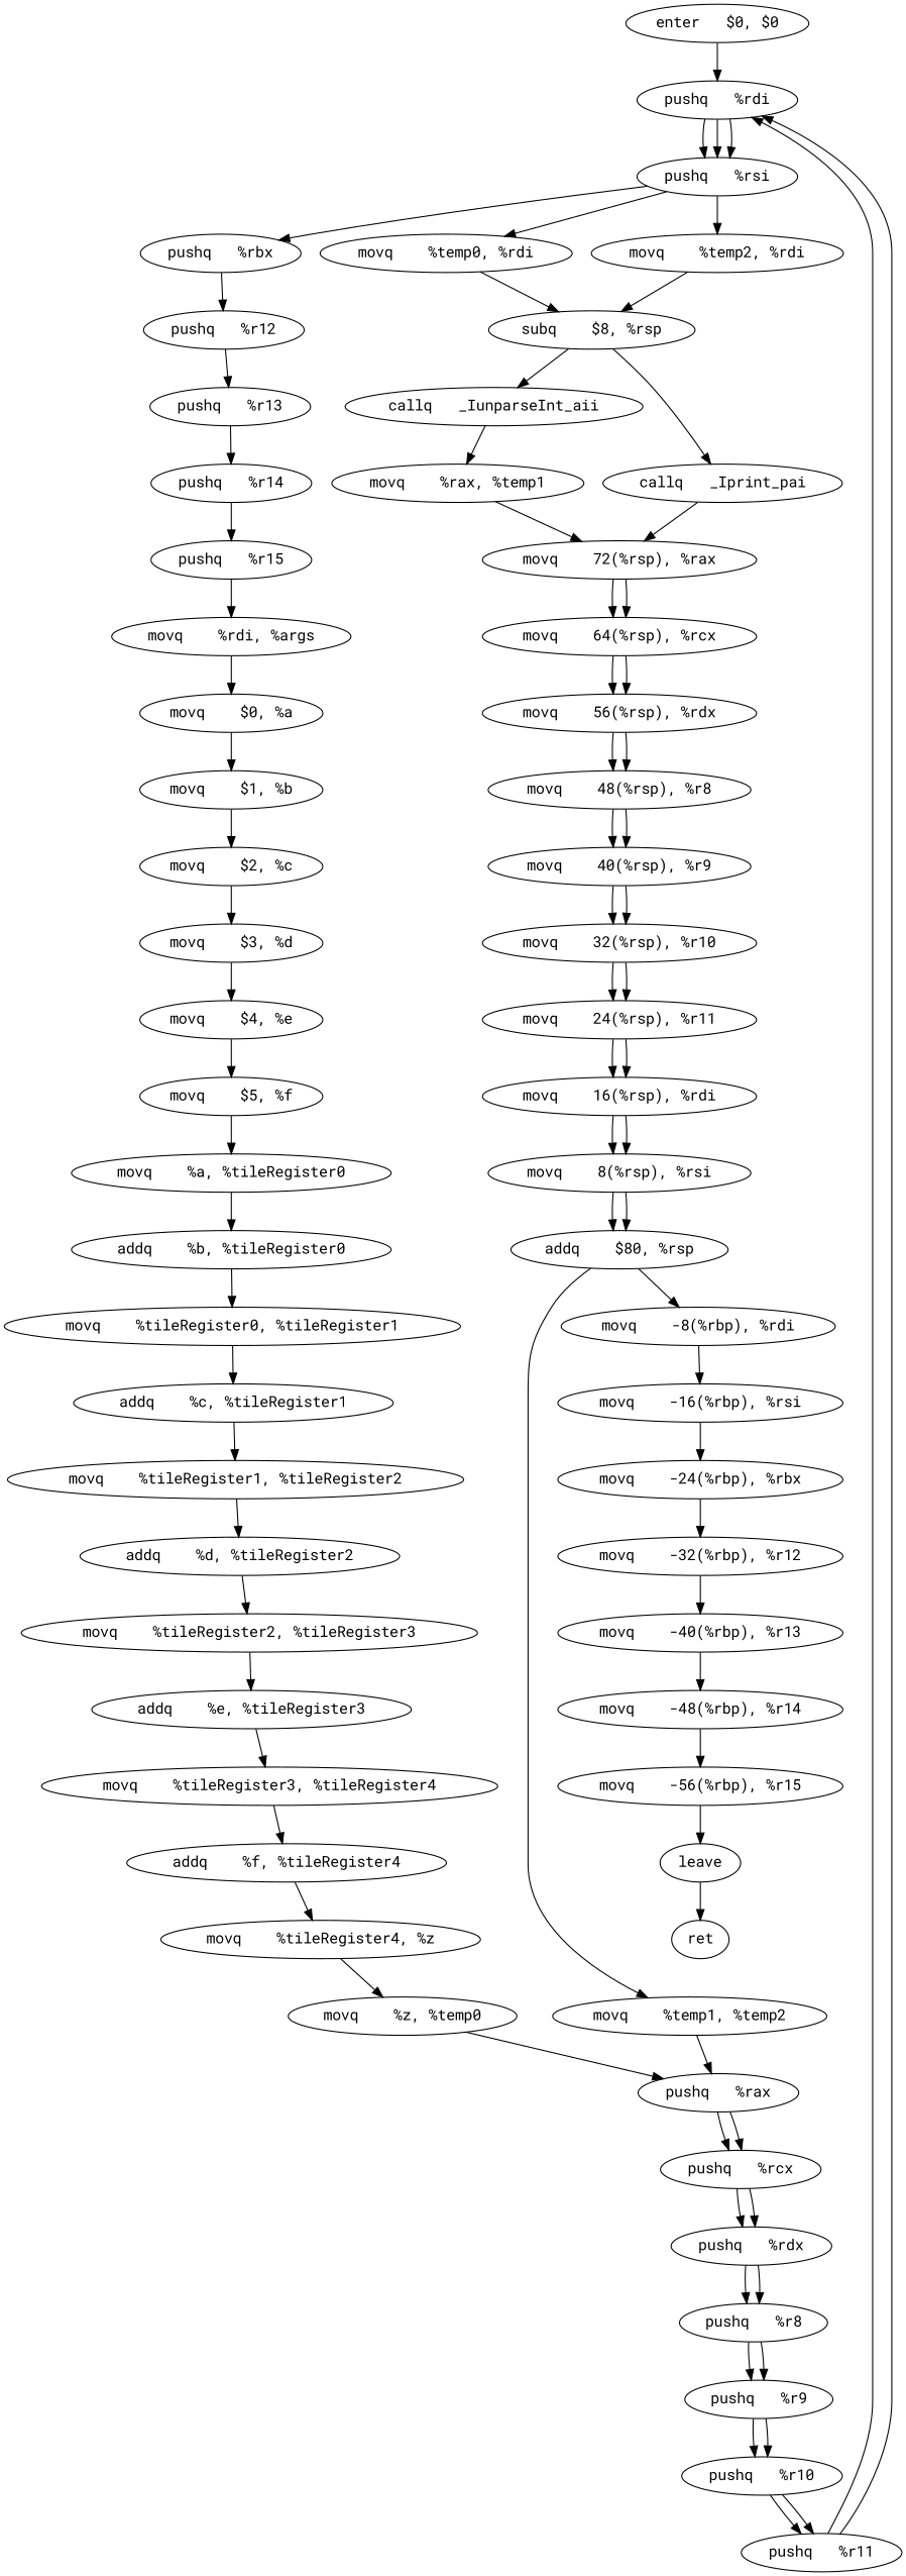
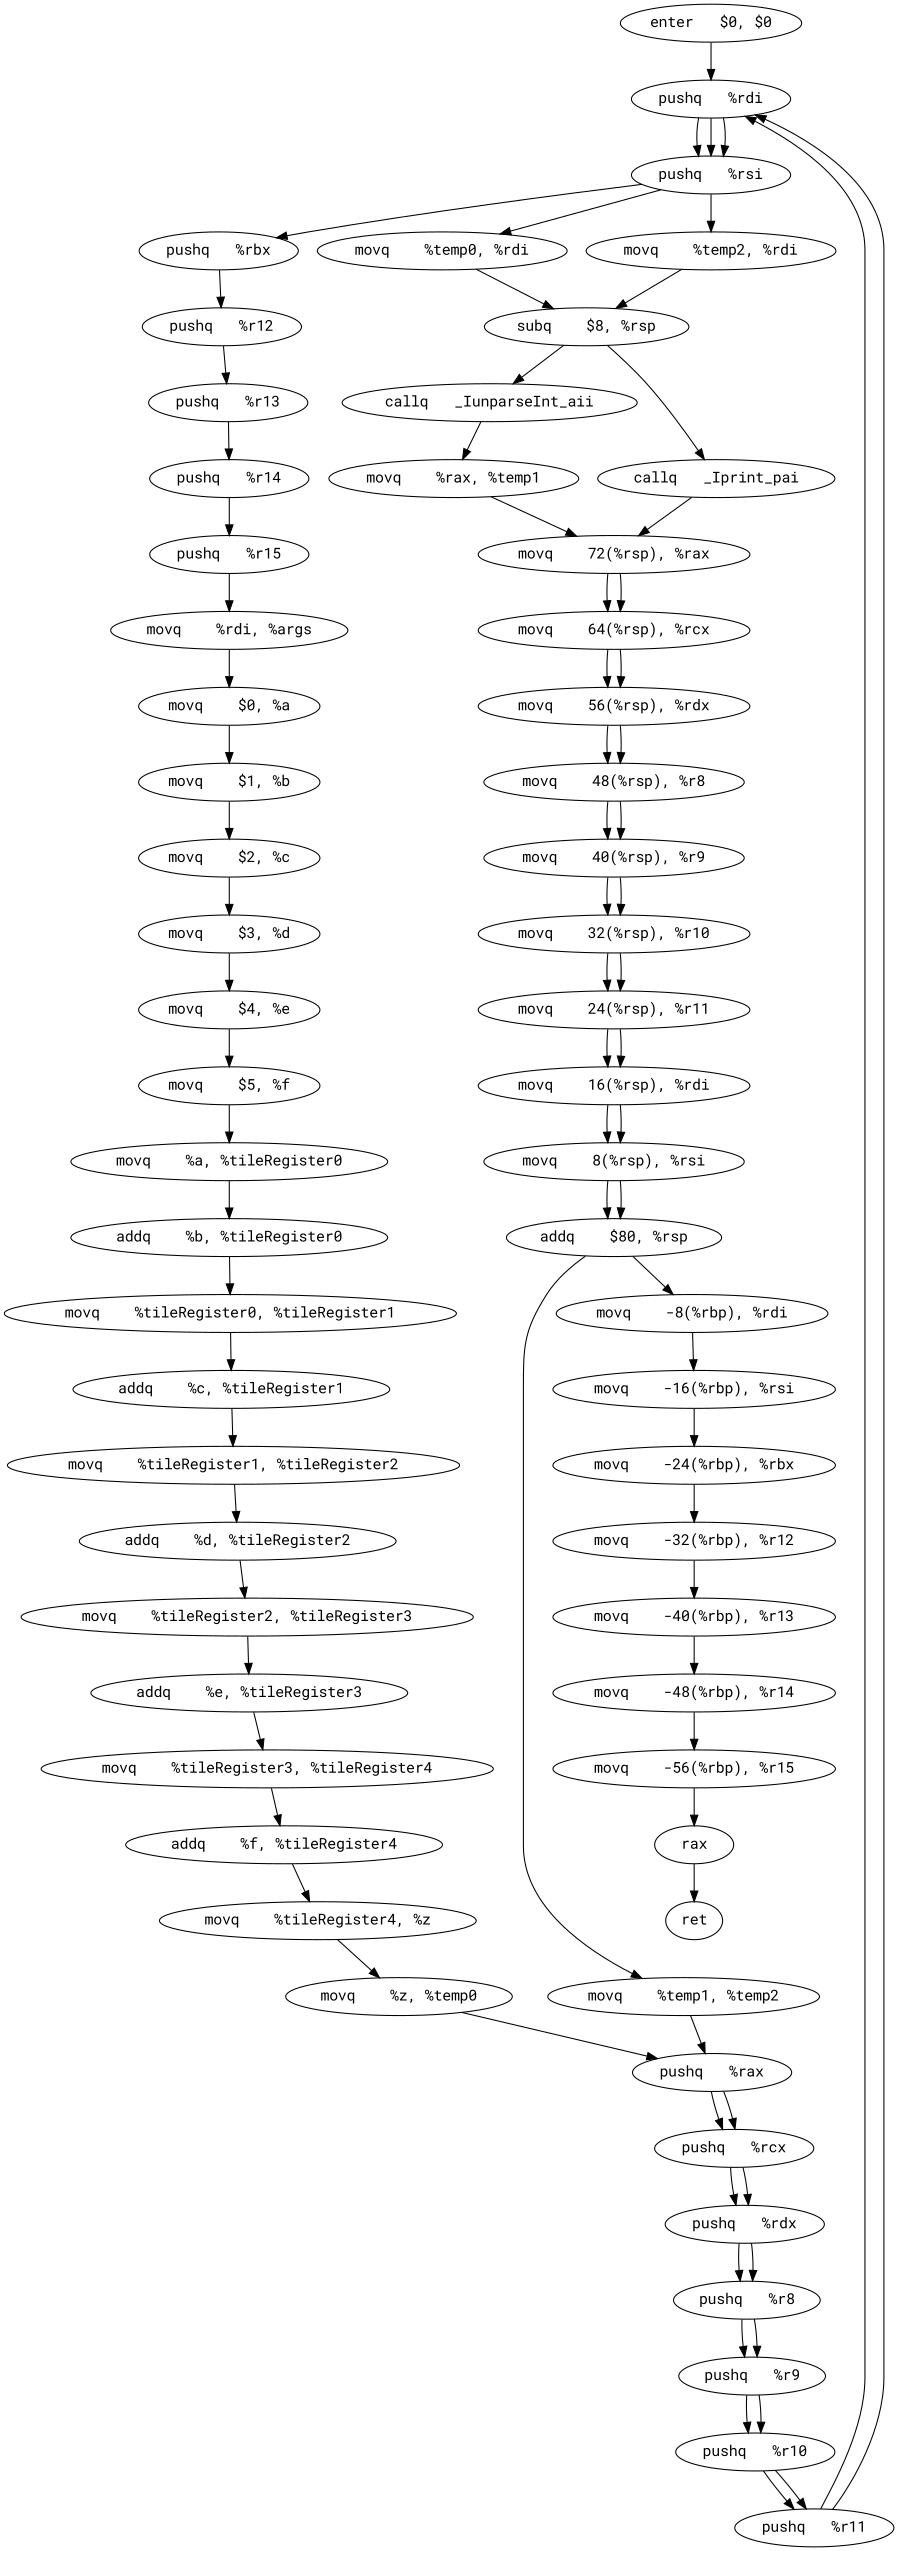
  digraph {
    fontname="Roboto Mono"
    node [fontname="Roboto Mono"]
    edge [fontname="Roboto Mono"]
    "enter	$0, $0"
    "pushq	%rdi"
    "pushq	%rsi"
    "pushq	%rbx"
    "movq	%temp0, %rdi"
    "movq	%temp2, %rdi"
    "pushq	%r12"
    "pushq	%r13"
    "pushq	%r14"
    "pushq	%r15"
    "movq	%rdi, %args"
    "movq	$0, %a"
    "movq	$1, %b"
    "movq	$2, %c"
    "movq	$3, %d"
    "movq	$4, %e"
    "movq	$5, %f"
    "movq	%a, %tileRegister0"
    "addq	%b, %tileRegister0"
    "movq	%tileRegister0, %tileRegister1"
    "addq	%c, %tileRegister1"
    "movq	%tileRegister1, %tileRegister2"
    "addq	%d, %tileRegister2"
    "movq	%tileRegister2, %tileRegister3"
    "addq	%e, %tileRegister3"
    "movq	%tileRegister3, %tileRegister4"
    "addq	%f, %tileRegister4"
    "movq	%tileRegister4, %z"
    "movq	%z, %temp0"
    "pushq	%rax"
    "pushq	%rcx"
    "pushq	%rdx"
    "pushq	%r8"
    "pushq	%r9"
    "pushq	%r10"
    "pushq	%r11"
    "subq	$8, %rsp"
    "callq	_IunparseInt_aii"
    "callq	_Iprint_pai"
    "movq	%rax, %temp1"
    "movq	72(%rsp), %rax"
    "movq	64(%rsp), %rcx"
    "movq	56(%rsp), %rdx"
    "movq	48(%rsp), %r8"
    "movq	40(%rsp), %r9"
    "movq	32(%rsp), %r10"
    "movq	24(%rsp), %r11"
    "movq	16(%rsp), %rdi"
    "movq	8(%rsp), %rsi"
    "addq	$80, %rsp"
    "movq	%temp1, %temp2"
    "movq	-8(%rbp), %rdi"
    "movq	-16(%rbp), %rsi"
    "movq	-24(%rbp), %rbx"
    "movq	-32(%rbp), %r12"
    "movq	-40(%rbp), %r13"
    "movq	-48(%rbp), %r14"
    "movq	-56(%rbp), %r15"
-   leave
+   leave [label=rax]
    ret
    subgraph sub_1 {
      rankdir=LR
    }
    "enter	$0, $0" -> "pushq	%rdi"
    "pushq	%rdi" -> "pushq	%rsi"
    "pushq	%rdi" -> "pushq	%rsi"
    "pushq	%rdi" -> "pushq	%rsi"
    "pushq	%rsi" -> "pushq	%rbx"
    "pushq	%rsi" -> "movq	%temp0, %rdi"
    "pushq	%rsi" -> "movq	%temp2, %rdi"
    "pushq	%rbx" -> "pushq	%r12"
    "movq	%temp0, %rdi" -> "subq	$8, %rsp"
    "movq	%temp2, %rdi" -> "subq	$8, %rsp"
    "pushq	%r12" -> "pushq	%r13"
    "pushq	%r13" -> "pushq	%r14"
    "pushq	%r14" -> "pushq	%r15"
    "pushq	%r15" -> "movq	%rdi, %args"
    "movq	%rdi, %args" -> "movq	$0, %a"
    "movq	$0, %a" -> "movq	$1, %b"
    "movq	$1, %b" -> "movq	$2, %c"
    "movq	$2, %c" -> "movq	$3, %d"
    "movq	$3, %d" -> "movq	$4, %e"
    "movq	$4, %e" -> "movq	$5, %f"
    "movq	$5, %f" -> "movq	%a, %tileRegister0"
    "movq	%a, %tileRegister0" -> "addq	%b, %tileRegister0"
    "addq	%b, %tileRegister0" -> "movq	%tileRegister0, %tileRegister1"
    "movq	%tileRegister0, %tileRegister1" -> "addq	%c, %tileRegister1"
    "addq	%c, %tileRegister1" -> "movq	%tileRegister1, %tileRegister2"
    "movq	%tileRegister1, %tileRegister2" -> "addq	%d, %tileRegister2"
    "addq	%d, %tileRegister2" -> "movq	%tileRegister2, %tileRegister3"
    "movq	%tileRegister2, %tileRegister3" -> "addq	%e, %tileRegister3"
    "addq	%e, %tileRegister3" -> "movq	%tileRegister3, %tileRegister4"
    "movq	%tileRegister3, %tileRegister4" -> "addq	%f, %tileRegister4"
    "addq	%f, %tileRegister4" -> "movq	%tileRegister4, %z"
    "movq	%tileRegister4, %z" -> "movq	%z, %temp0"
    "movq	%z, %temp0" -> "pushq	%rax"
    "pushq	%rax" -> "pushq	%rcx"
    "pushq	%rax" -> "pushq	%rcx"
    "pushq	%rcx" -> "pushq	%rdx"
    "pushq	%rcx" -> "pushq	%rdx"
    "pushq	%rdx" -> "pushq	%r8"
    "pushq	%rdx" -> "pushq	%r8"
    "pushq	%r8" -> "pushq	%r9"
    "pushq	%r8" -> "pushq	%r9"
    "pushq	%r9" -> "pushq	%r10"
    "pushq	%r9" -> "pushq	%r10"
    "pushq	%r10" -> "pushq	%r11"
    "pushq	%r10" -> "pushq	%r11"
    "pushq	%r11" -> "pushq	%rdi"
    "pushq	%r11" -> "pushq	%rdi"
    "subq	$8, %rsp" -> "callq	_IunparseInt_aii"
    "subq	$8, %rsp" -> "callq	_Iprint_pai"
    "callq	_IunparseInt_aii" -> "movq	%rax, %temp1"
    "callq	_Iprint_pai" -> "movq	72(%rsp), %rax"
    "movq	%rax, %temp1" -> "movq	72(%rsp), %rax"
    "movq	72(%rsp), %rax" -> "movq	64(%rsp), %rcx"
    "movq	72(%rsp), %rax" -> "movq	64(%rsp), %rcx"
    "movq	64(%rsp), %rcx" -> "movq	56(%rsp), %rdx"
    "movq	64(%rsp), %rcx" -> "movq	56(%rsp), %rdx"
    "movq	56(%rsp), %rdx" -> "movq	48(%rsp), %r8"
    "movq	56(%rsp), %rdx" -> "movq	48(%rsp), %r8"
    "movq	48(%rsp), %r8" -> "movq	40(%rsp), %r9"
    "movq	48(%rsp), %r8" -> "movq	40(%rsp), %r9"
    "movq	40(%rsp), %r9" -> "movq	32(%rsp), %r10"
    "movq	40(%rsp), %r9" -> "movq	32(%rsp), %r10"
    "movq	32(%rsp), %r10" -> "movq	24(%rsp), %r11"
    "movq	32(%rsp), %r10" -> "movq	24(%rsp), %r11"
    "movq	24(%rsp), %r11" -> "movq	16(%rsp), %rdi"
    "movq	24(%rsp), %r11" -> "movq	16(%rsp), %rdi"
    "movq	16(%rsp), %rdi" -> "movq	8(%rsp), %rsi"
    "movq	16(%rsp), %rdi" -> "movq	8(%rsp), %rsi"
    "movq	8(%rsp), %rsi" -> "addq	$80, %rsp"
    "movq	8(%rsp), %rsi" -> "addq	$80, %rsp"
    "addq	$80, %rsp" -> "movq	%temp1, %temp2"
    "addq	$80, %rsp" -> "movq	-8(%rbp), %rdi"
    "movq	%temp1, %temp2" -> "pushq	%rax"
    "movq	-8(%rbp), %rdi" -> "movq	-16(%rbp), %rsi"
    "movq	-16(%rbp), %rsi" -> "movq	-24(%rbp), %rbx"
    "movq	-24(%rbp), %rbx" -> "movq	-32(%rbp), %r12"
    "movq	-32(%rbp), %r12" -> "movq	-40(%rbp), %r13"
    "movq	-40(%rbp), %r13" -> "movq	-48(%rbp), %r14"
    "movq	-48(%rbp), %r14" -> "movq	-56(%rbp), %r15"
    "movq	-56(%rbp), %r15" -> leave
    leave -> ret
  }
